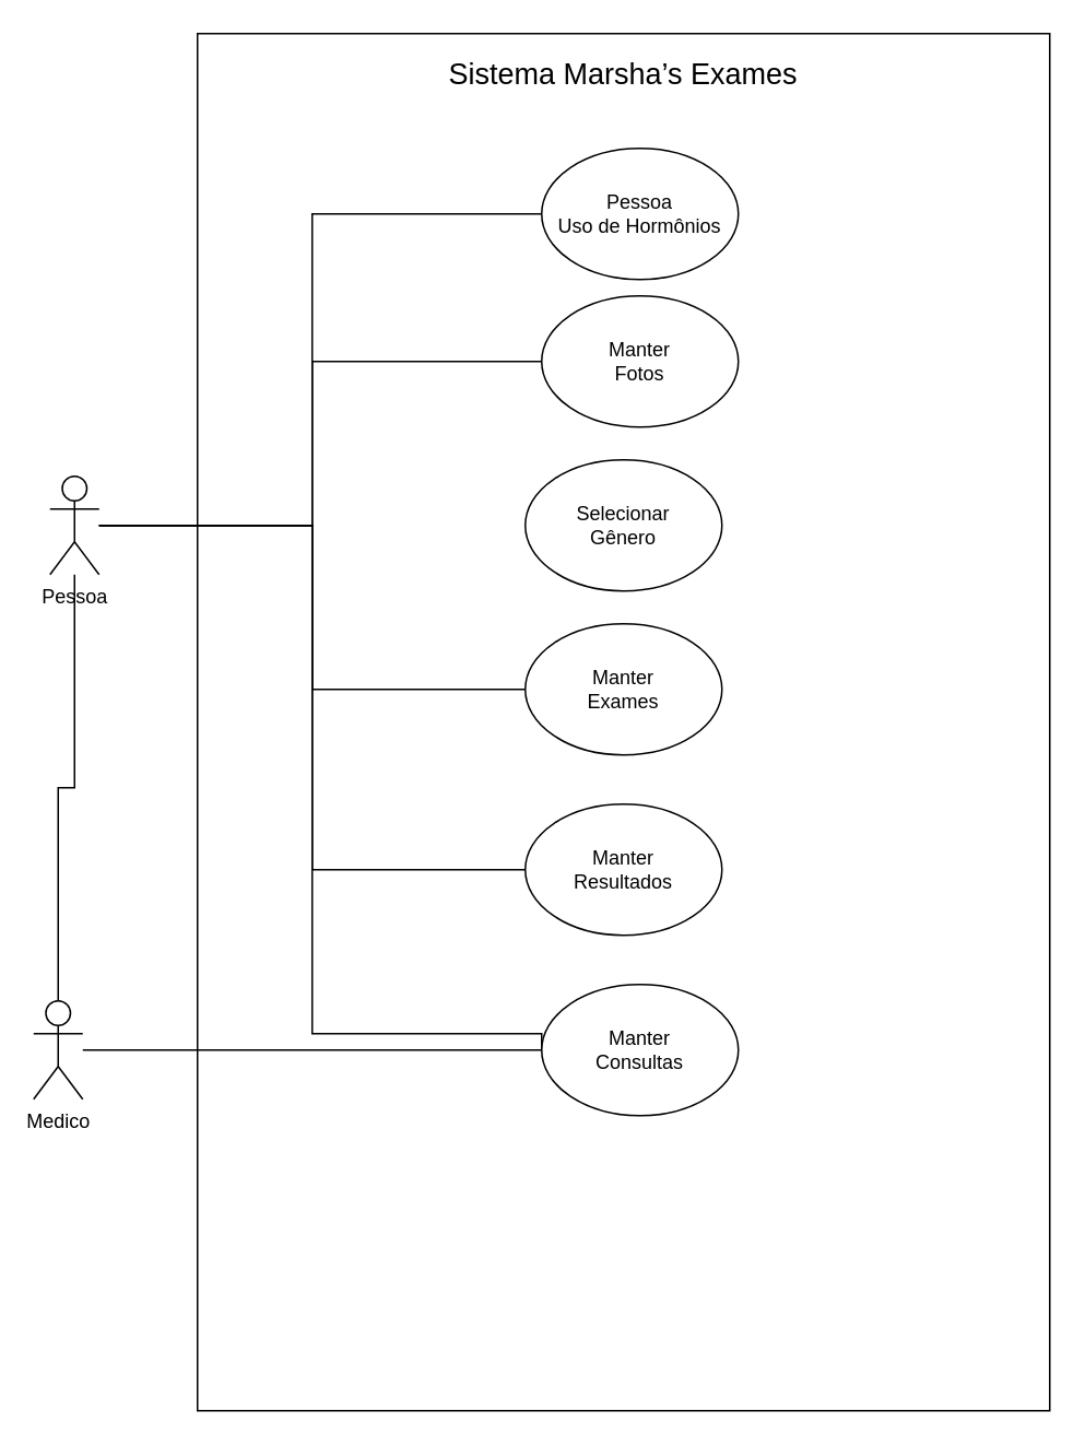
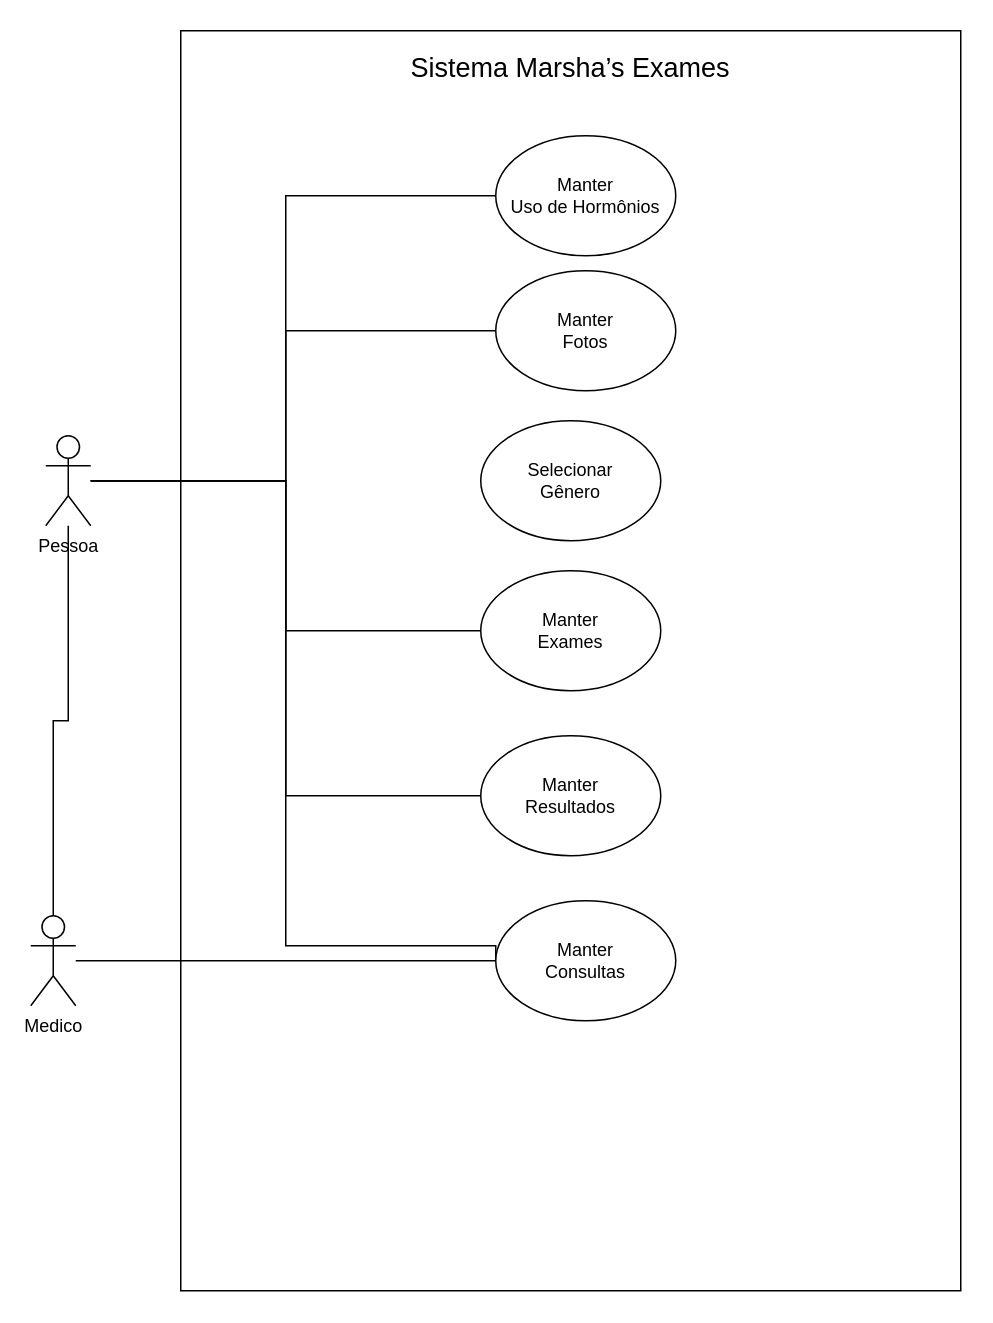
  <mxCell id="0" />
  <mxCell id="1" parent="0" />
  <mxCell id="2" value="" style="rounded=0;whiteSpace=wrap;html=1;" vertex="1" parent="1"><mxGeometry x="120" y="20" width="520" height="840" as="geometry" /></mxCell>
  <mxCell id="3" style="edgeStyle=orthogonalEdgeStyle;rounded=0;orthogonalLoop=1;jettySize=auto;html=1;entryX=0;entryY=0.5;entryDx=0;entryDy=0;endArrow=none;endFill=0;" edge="1" parent="1" source="9" target="13"><mxGeometry relative="1" as="geometry"><Array as="points"><mxPoint x="190" y="320" /><mxPoint x="190" y="130" /></Array></mxGeometry></mxCell>
  <mxCell id="4" style="edgeStyle=orthogonalEdgeStyle;rounded=0;orthogonalLoop=1;jettySize=auto;html=1;entryX=0;entryY=0.5;entryDx=0;entryDy=0;endArrow=none;endFill=0;" edge="1" parent="1" source="9" target="12"><mxGeometry relative="1" as="geometry"><Array as="points"><mxPoint x="190" y="320" /><mxPoint x="190" y="220" /></Array></mxGeometry></mxCell>
  <mxCell id="5" style="edgeStyle=orthogonalEdgeStyle;rounded=0;orthogonalLoop=1;jettySize=auto;html=1;endArrow=none;endFill=0;" edge="1" parent="1" source="9" target="11"><mxGeometry relative="1" as="geometry" /></mxCell>
  <mxCell id="6" style="edgeStyle=orthogonalEdgeStyle;rounded=0;orthogonalLoop=1;jettySize=auto;html=1;entryX=0;entryY=0.5;entryDx=0;entryDy=0;endArrow=none;endFill=0;" edge="1" parent="1" source="9" target="16"><mxGeometry relative="1" as="geometry" /></mxCell>
  <mxCell id="7" style="edgeStyle=orthogonalEdgeStyle;rounded=0;orthogonalLoop=1;jettySize=auto;html=1;entryX=0;entryY=0.5;entryDx=0;entryDy=0;endArrow=none;endFill=0;" edge="1" parent="1" source="9" target="17"><mxGeometry relative="1" as="geometry" /></mxCell>
  <mxCell id="8" style="edgeStyle=orthogonalEdgeStyle;rounded=0;orthogonalLoop=1;jettySize=auto;html=1;entryX=0;entryY=0.5;entryDx=0;entryDy=0;endArrow=none;endFill=0;" edge="1" parent="1" source="9" target="14"><mxGeometry relative="1" as="geometry"><Array as="points"><mxPoint x="190" y="320" /><mxPoint x="190" y="630" /><mxPoint x="330" y="630" /></Array></mxGeometry></mxCell>
  <mxCell id="9" value="Pessoa" style="shape=umlActor;verticalLabelPosition=bottom;verticalAlign=top;html=1;outlineConnect=0;" vertex="1" parent="1"><mxGeometry x="30" y="290" width="30" height="60" as="geometry" /></mxCell>
  <mxCell id="10" style="edgeStyle=orthogonalEdgeStyle;rounded=0;orthogonalLoop=1;jettySize=auto;html=1;entryX=0;entryY=0.5;entryDx=0;entryDy=0;endArrow=none;endFill=0;" edge="1" parent="1" source="11" target="14"><mxGeometry relative="1" as="geometry" /></mxCell>
  <mxCell id="11" value="Medico&lt;br&gt;" style="shape=umlActor;verticalLabelPosition=bottom;verticalAlign=top;html=1;outlineConnect=0;" vertex="1" parent="1"><mxGeometry x="20" y="610" width="30" height="60" as="geometry" /></mxCell>
  <mxCell id="12" value="Manter&lt;br&gt;Fotos" style="ellipse;whiteSpace=wrap;html=1;" vertex="1" parent="1"><mxGeometry x="330" y="180" width="120" height="80" as="geometry" /></mxCell>
- <mxCell id="13" value="Pessoa&lt;br&gt;Uso de Hormônios" style="ellipse;whiteSpace=wrap;html=1;" vertex="1" parent="1"><mxGeometry x="330" y="90" width="120" height="80" as="geometry" /></mxCell>
+ <mxCell id="13" value="Manter&lt;br&gt;Uso de Hormônios" style="ellipse;whiteSpace=wrap;html=1;" vertex="1" parent="1"><mxGeometry x="330" y="90" width="120" height="80" as="geometry" /></mxCell>
  <mxCell id="14" value="Manter&lt;br&gt;Consultas" style="ellipse;whiteSpace=wrap;html=1;" vertex="1" parent="1"><mxGeometry x="330" y="600" width="120" height="80" as="geometry" /></mxCell>
  <mxCell id="15" value="&lt;font style=&quot;font-size: 18px;&quot;&gt;Sistema Marsha’s Exames&lt;/font&gt;" style="text;html=1;strokeColor=none;fillColor=none;align=center;verticalAlign=middle;whiteSpace=wrap;rounded=0;" vertex="1" parent="1"><mxGeometry x="120" y="30" width="520" height="30" as="geometry" /></mxCell>
  <mxCell id="16" value="Manter&lt;br&gt;Exames" style="ellipse;whiteSpace=wrap;html=1;" vertex="1" parent="1"><mxGeometry x="320" y="380" width="120" height="80" as="geometry" /></mxCell>
  <mxCell id="17" value="Manter&lt;br&gt;Resultados" style="ellipse;whiteSpace=wrap;html=1;" vertex="1" parent="1"><mxGeometry x="320" y="490" width="120" height="80" as="geometry" /></mxCell>
  <mxCell id="18" value="Selecionar&lt;br&gt;Gênero" style="ellipse;whiteSpace=wrap;html=1;" vertex="1" parent="1"><mxGeometry x="320" y="280" width="120" height="80" as="geometry" /></mxCell>
